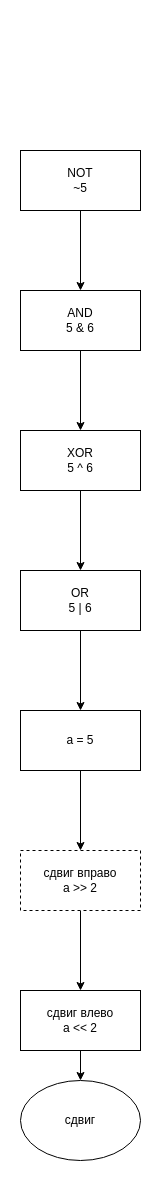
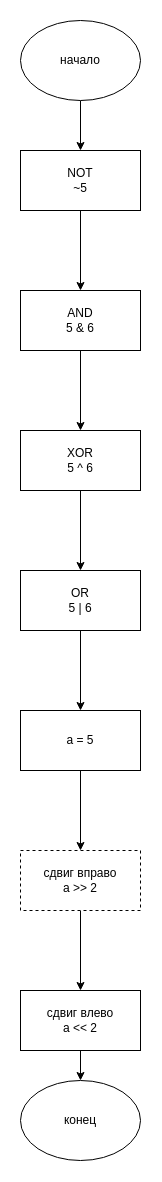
  <mxCell id="0" />
  <mxCell id="1" parent="0" />
+ <mxCell id="2" value="" style="edgeStyle=orthogonalEdgeStyle;rounded=0;orthogonalLoop=1;jettySize=auto;html=1;" edge="1" parent="1" source="3" target="5"><mxGeometry relative="1" as="geometry" /></mxCell>
+ <mxCell id="3" value="начало" style="ellipse;whiteSpace=wrap;html=1;" vertex="1" parent="1"><mxGeometry x="20" y="20" width="120" height="80" as="geometry" /></mxCell>
  <mxCell id="4" value="" style="edgeStyle=orthogonalEdgeStyle;rounded=0;orthogonalLoop=1;jettySize=auto;html=1;" edge="1" parent="1" source="5" target="7"><mxGeometry relative="1" as="geometry" /></mxCell>
  <mxCell id="5" value="NOT&lt;br&gt;~5" style="rounded=0;whiteSpace=wrap;html=1;" vertex="1" parent="1"><mxGeometry x="20" y="150" width="120" height="60" as="geometry" /></mxCell>
  <mxCell id="6" value="" style="edgeStyle=orthogonalEdgeStyle;rounded=0;orthogonalLoop=1;jettySize=auto;html=1;" edge="1" parent="1" source="7" target="9"><mxGeometry relative="1" as="geometry" /></mxCell>
  <mxCell id="7" value="AND&lt;br&gt;5 &amp;amp; 6" style="rounded=0;whiteSpace=wrap;html=1;" vertex="1" parent="1"><mxGeometry x="20" y="290" width="120" height="60" as="geometry" /></mxCell>
  <mxCell id="8" value="" style="edgeStyle=orthogonalEdgeStyle;rounded=0;orthogonalLoop=1;jettySize=auto;html=1;" edge="1" parent="1" source="9" target="11"><mxGeometry relative="1" as="geometry" /></mxCell>
  <mxCell id="9" value="XOR&lt;br&gt;5 ^ 6" style="rounded=0;whiteSpace=wrap;html=1;" vertex="1" parent="1"><mxGeometry x="20" y="430" width="120" height="60" as="geometry" /></mxCell>
  <mxCell id="10" value="" style="edgeStyle=orthogonalEdgeStyle;rounded=0;orthogonalLoop=1;jettySize=auto;html=1;" edge="1" parent="1" source="11" target="13"><mxGeometry relative="1" as="geometry" /></mxCell>
  <mxCell id="11" value="OR&lt;br&gt;5 | 6" style="rounded=0;whiteSpace=wrap;html=1;" vertex="1" parent="1"><mxGeometry x="20" y="570" width="120" height="60" as="geometry" /></mxCell>
  <mxCell id="12" value="" style="edgeStyle=orthogonalEdgeStyle;rounded=0;orthogonalLoop=1;jettySize=auto;html=1;" edge="1" parent="1" source="13" target="15"><mxGeometry relative="1" as="geometry" /></mxCell>
  <mxCell id="13" value="a = 5" style="rounded=0;whiteSpace=wrap;html=1;" vertex="1" parent="1"><mxGeometry x="20" y="710" width="120" height="60" as="geometry" /></mxCell>
  <mxCell id="14" value="" style="edgeStyle=orthogonalEdgeStyle;rounded=0;orthogonalLoop=1;jettySize=auto;html=1;" edge="1" parent="1" source="15" target="17"><mxGeometry relative="1" as="geometry" /></mxCell>
  <mxCell id="15" value="сдвиг вправо&lt;br&gt;a &amp;gt;&amp;gt;&amp;nbsp;2" style="rounded=0;whiteSpace=wrap;html=1;dashed=1;" vertex="1" parent="1"><mxGeometry x="20" y="850" width="120" height="60" as="geometry" /></mxCell>
  <mxCell id="16" value="" style="edgeStyle=orthogonalEdgeStyle;rounded=0;orthogonalLoop=1;jettySize=auto;html=1;" edge="1" parent="1" source="17" target="18"><mxGeometry relative="1" as="geometry" /></mxCell>
  <mxCell id="17" value="сдвиг влево&lt;br&gt;a &amp;lt;&amp;lt; 2" style="rounded=0;whiteSpace=wrap;html=1;" vertex="1" parent="1"><mxGeometry x="20" y="990" width="120" height="60" as="geometry" /></mxCell>
- <mxCell id="18" value="сдвиг" style="ellipse;whiteSpace=wrap;html=1;" vertex="1" parent="1"><mxGeometry x="20" y="1080" width="120" height="80" as="geometry" /></mxCell>
+ <mxCell id="18" value="конец" style="ellipse;whiteSpace=wrap;html=1;" vertex="1" parent="1"><mxGeometry x="20" y="1080" width="120" height="80" as="geometry" /></mxCell>
